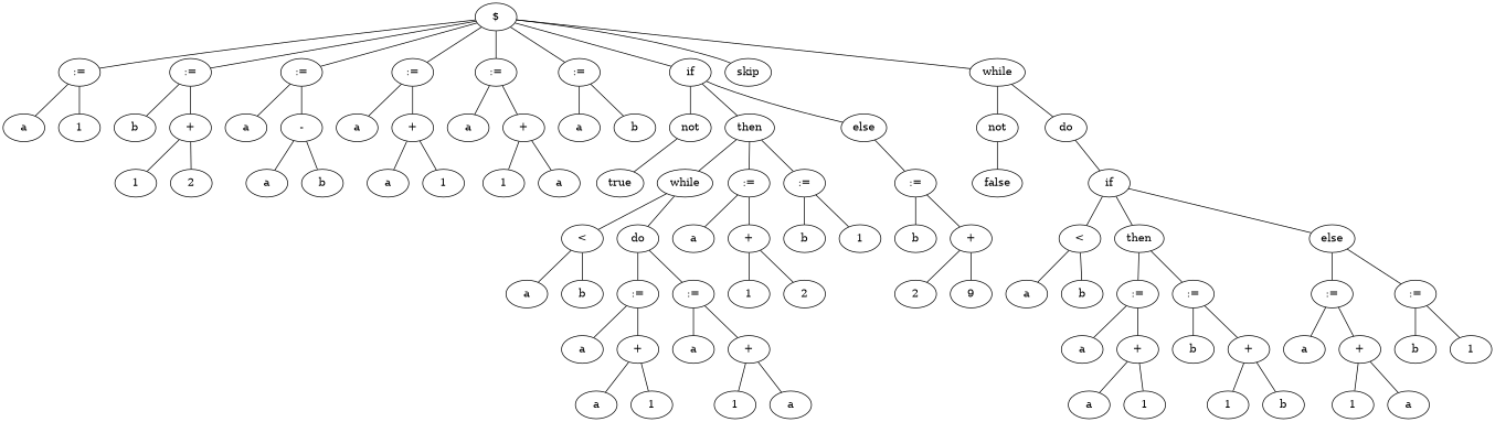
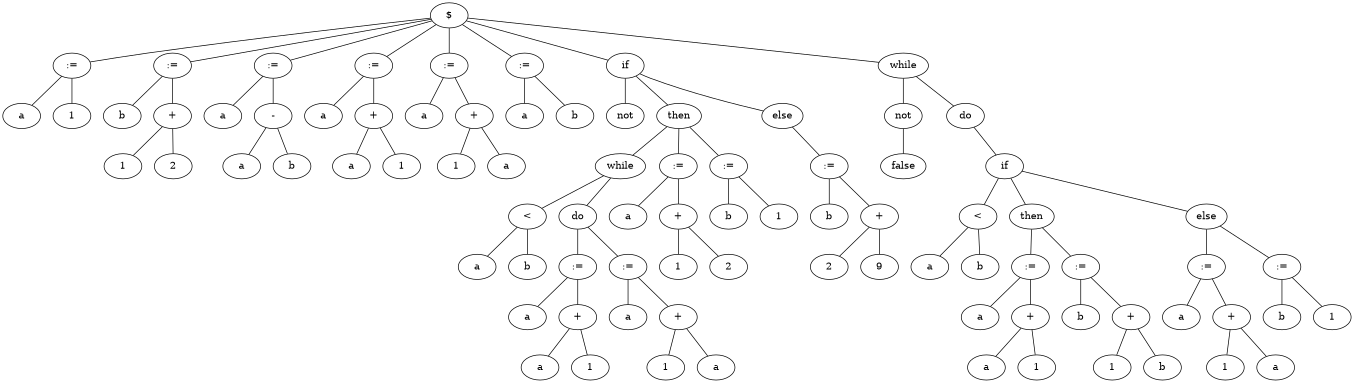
  strict graph {
    n1 [height=0.5 label="$" width=0.75]
    n2 [height=0.5 label=":=" width=0.75]
    n3 [height=0.5 label=":=" width=0.75]
    n4 [height=0.5 label=":=" width=0.75]
    n5 [height=0.5 label=":=" width=0.75]
    n6 [height=0.5 label=":=" width=0.75]
    n7 [height=0.5 label=":=" width=0.75]
    n8 [height=0.5 label=if width=0.75]
-   n9 [height=0.5 label=skip width=0.75184]
    n10 [height=0.5 label=while width=0.8957]
    n11 [height=0.5 label=a width=0.75]
    n12 [height=0.5 label=1 width=0.75]
    n13 [height=0.5 label=b width=0.75]
    n14 [height=0.5 label="+" width=0.75]
    n15 [height=0.5 label=a width=0.75]
    n16 [height=0.5 label="-" width=0.75]
    n17 [height=0.5 label=a width=0.75]
    n18 [height=0.5 label="+" width=0.75]
    n19 [height=0.5 label=a width=0.75]
    n20 [height=0.5 label="+" width=0.75]
    n21 [height=0.5 label=a width=0.75]
    n22 [height=0.5 label=b width=0.75]
    n23 [height=0.5 label=not width=0.75]
    n24 [height=0.5 label=then width=0.75922]
    n25 [height=0.5 label=else width=0.75]
    n26 [height=0.5 label=not width=0.75]
    n27 [height=0.5 label=do width=0.75]
    n28 [height=0.5 label=1 width=0.75]
    n29 [height=0.5 label=2 width=0.75]
    n30 [height=0.5 label=a width=0.75]
    n31 [height=0.5 label=b width=0.75]
    n32 [height=0.5 label=a width=0.75]
    n33 [height=0.5 label=1 width=0.75]
    n34 [height=0.5 label=1 width=0.75]
    n35 [height=0.5 label=a width=0.75]
-   n36 [height=0.5 label=true width=0.75]
    n37 [height=0.5 label=while width=0.8957]
    n38 [height=0.5 label=":=" width=0.75]
    n39 [height=0.5 label=":=" width=0.75]
    n40 [height=0.5 label=":=" width=0.75]
    n41 [height=0.5 label=false width=0.80922]
    n42 [height=0.5 label=if width=0.75]
    n43 [height=0.5 label="<" width=0.75]
    n44 [height=0.5 label=do width=0.75]
    n45 [height=0.5 label=a width=0.75]
    n46 [height=0.5 label="+" width=0.75]
    n47 [height=0.5 label=b width=0.75]
    n48 [height=0.5 label=1 width=0.75]
    n49 [height=0.5 label=b width=0.75]
    n50 [height=0.5 label="+" width=0.75]
    n51 [height=0.5 label="<" width=0.75]
    n52 [height=0.5 label=then width=0.75922]
    n53 [height=0.5 label=else width=0.75]
    n54 [height=0.5 label=a width=0.75]
    n55 [height=0.5 label=b width=0.75]
    n56 [height=0.5 label=":=" width=0.75]
    n57 [height=0.5 label=":=" width=0.75]
    n58 [height=0.5 label=1 width=0.75]
    n59 [height=0.5 label=2 width=0.75]
    n60 [height=0.5 label=2 width=0.75]
    n61 [height=0.5 label=9 width=0.75]
    n62 [height=0.5 label=a width=0.75]
    n63 [height=0.5 label=b width=0.75]
    n64 [height=0.5 label=":=" width=0.75]
    n65 [height=0.5 label=":=" width=0.75]
    n66 [height=0.5 label=":=" width=0.75]
    n67 [height=0.5 label=":=" width=0.75]
    n68 [height=0.5 label=a width=0.75]
    n69 [height=0.5 label="+" width=0.75]
    n70 [height=0.5 label=a width=0.75]
    n71 [height=0.5 label="+" width=0.75]
    n72 [height=0.5 label=a width=0.75]
    n73 [height=0.5 label="+" width=0.75]
    n74 [height=0.5 label=b width=0.75]
    n75 [height=0.5 label="+" width=0.75]
    n76 [height=0.5 label=a width=0.75]
    n77 [height=0.5 label="+" width=0.75]
    n78 [height=0.5 label=b width=0.75]
    n79 [height=0.5 label=1 width=0.75]
    n80 [height=0.5 label=a width=0.75]
    n81 [height=0.5 label=1 width=0.75]
    n82 [height=0.5 label=1 width=0.75]
    n83 [height=0.5 label=a width=0.75]
    n84 [height=0.5 label=a width=0.75]
    n85 [height=0.5 label=1 width=0.75]
    n86 [height=0.5 label=1 width=0.75]
    n87 [height=0.5 label=b width=0.75]
    n88 [height=0.5 label=1 width=0.75]
    n89 [height=0.5 label=a width=0.75]
    n1 -- n2
    n1 -- n3
    n1 -- n4
    n1 -- n5
    n1 -- n6
    n1 -- n7
    n1 -- n8
-   n1 -- n9
    n1 -- n10
    n2 -- n11
    n2 -- n12
    n3 -- n13
    n3 -- n14
    n4 -- n15
    n4 -- n16
    n5 -- n17
    n5 -- n18
    n6 -- n19
    n6 -- n20
    n7 -- n21
    n7 -- n22
    n8 -- n23
    n8 -- n24
    n8 -- n25
    n10 -- n26
    n10 -- n27
    n14 -- n28
    n14 -- n29
    n16 -- n30
    n16 -- n31
    n18 -- n32
    n18 -- n33
    n20 -- n34
    n20 -- n35
-   n23 -- n36
    n24 -- n37
    n24 -- n38
    n24 -- n39
    n25 -- n40
    n26 -- n41
    n27 -- n42
    n37 -- n43
    n37 -- n44
    n38 -- n45
    n38 -- n46
    n39 -- n47
    n39 -- n48
    n40 -- n49
    n40 -- n50
    n42 -- n51
    n42 -- n52
    n42 -- n53
    n43 -- n54
    n43 -- n55
    n44 -- n56
    n44 -- n57
    n46 -- n58
    n46 -- n59
    n50 -- n60
    n50 -- n61
    n51 -- n62
    n51 -- n63
    n52 -- n64
    n52 -- n65
    n53 -- n66
    n53 -- n67
    n56 -- n68
    n56 -- n69
    n57 -- n70
    n57 -- n71
    n64 -- n72
    n64 -- n73
    n65 -- n74
    n65 -- n75
    n66 -- n76
    n66 -- n77
    n67 -- n78
    n67 -- n79
    n69 -- n80
    n69 -- n81
    n71 -- n82
    n71 -- n83
    n73 -- n84
    n73 -- n85
    n75 -- n86
    n75 -- n87
    n77 -- n88
    n77 -- n89
  }
